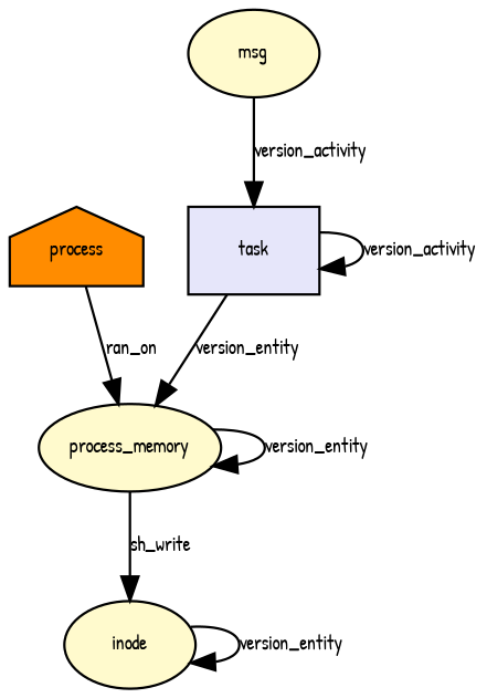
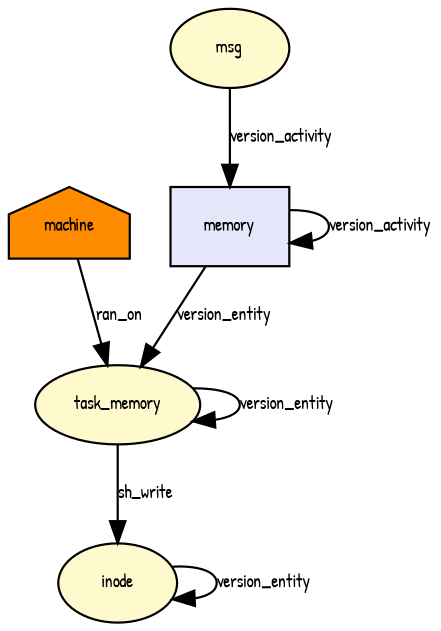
  digraph {
    fontname="Patrick Hand"
    node [fillcolor="#fffacd" fontname="Patrick Hand" fontsize=8 shape=ellipse style=filled]
    edge [fontname="Patrick Hand" fontsize=8]
-   n1 [fillcolor="#ff8c00" label=process shape=house]
-   n2 [label=process_memory]
+   n1 [fillcolor="#ff8c00" label=machine shape=house]
+   n2 [label=task_memory]
    n3 [label=inode]
    n4 [label=msg]
-   n5 [fillcolor="#e6e6fa" label=task shape=rectangle]
+   n5 [fillcolor="#e6e6fa" label=memory shape=rectangle]
    n1 -> n2 [label=ran_on]
    n2 -> n2 [label=version_entity]
    n2 -> n3 [label=sh_write]
    n3 -> n3 [label=version_entity]
    n4 -> n5 [label=version_activity]
    n5 -> n2 [label=version_entity]
    n5 -> n5 [label=version_activity]
  }
